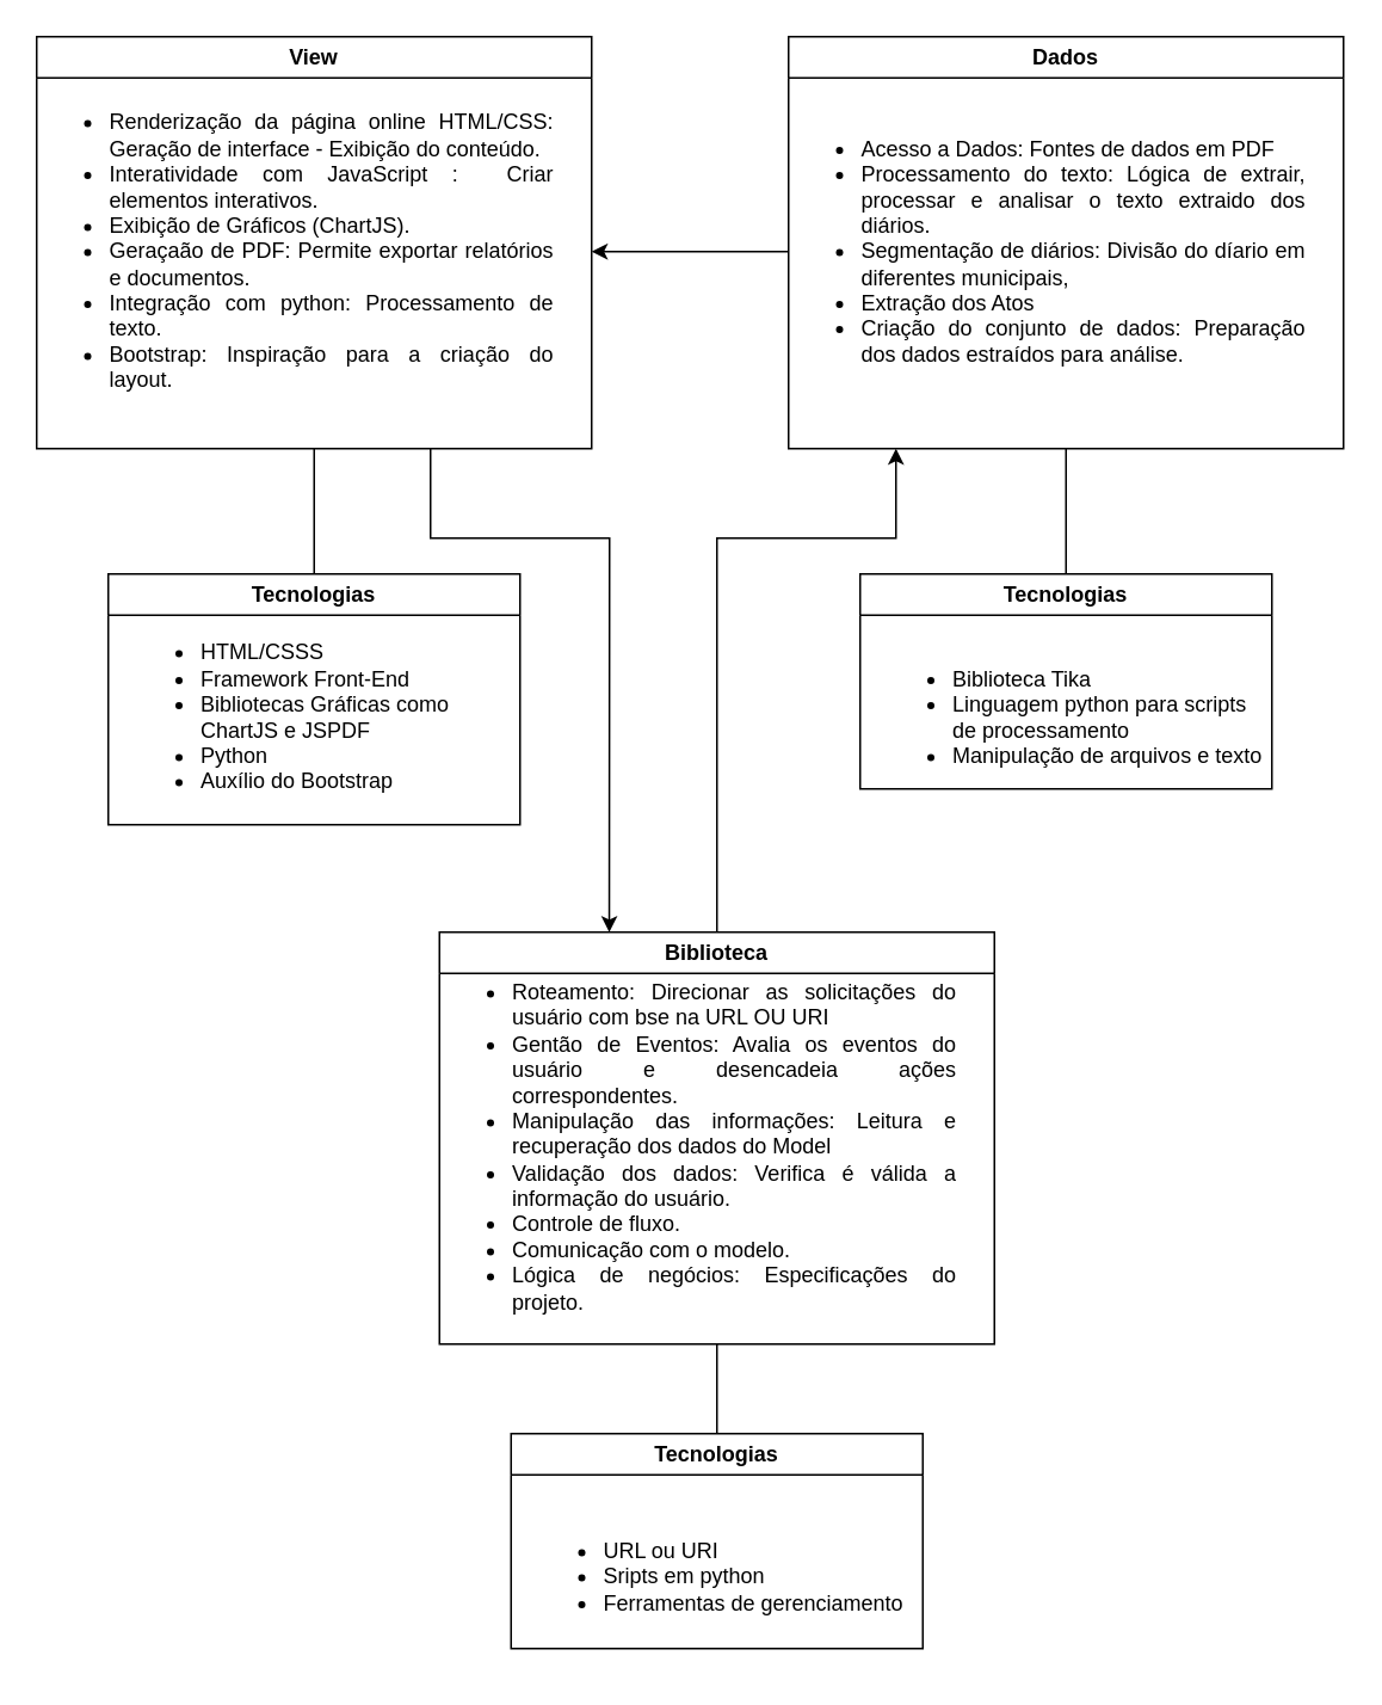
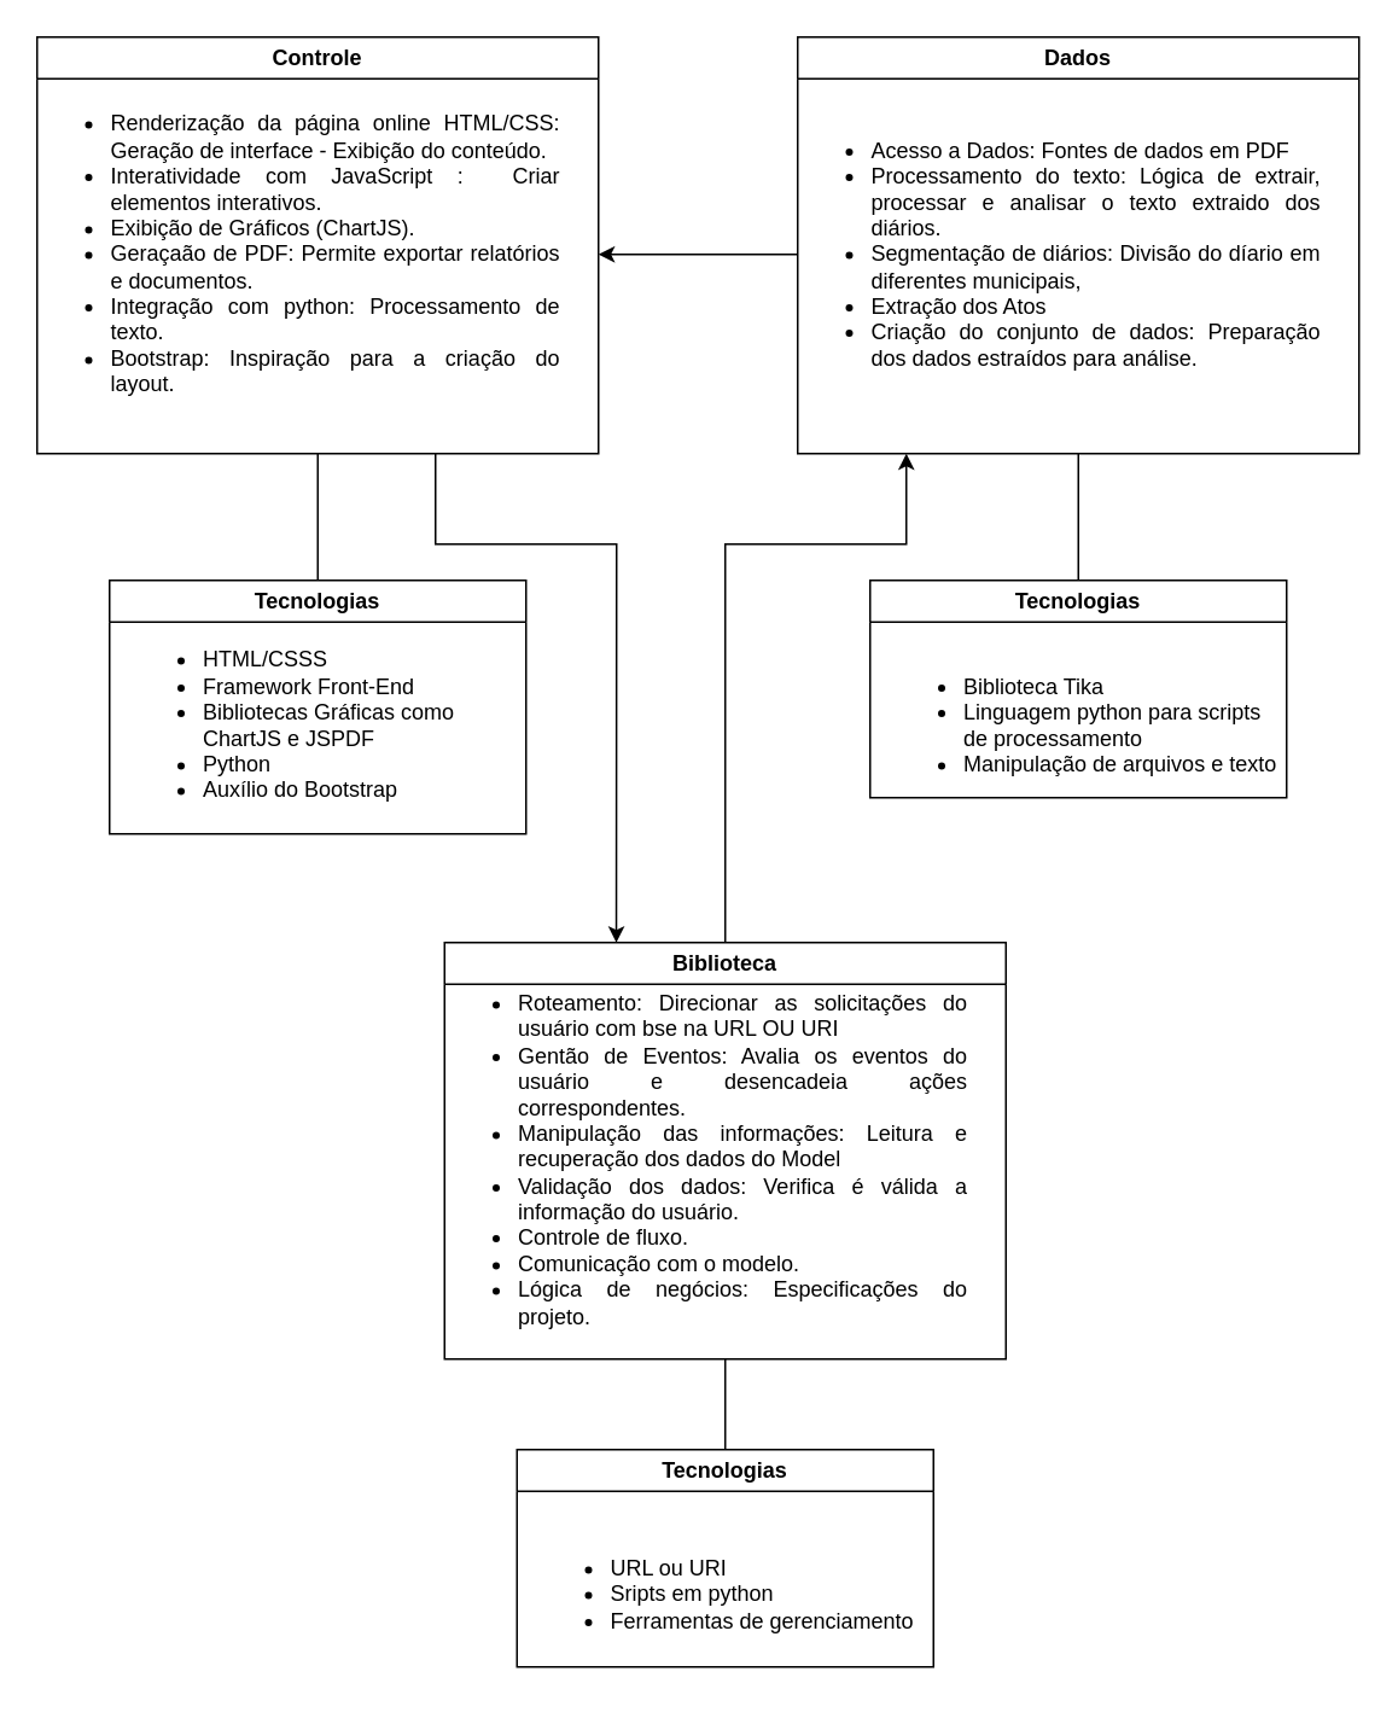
  <mxCell id="0" />
  <mxCell id="1" parent="0" />
  <mxCell id="2" value="Dados" style="swimlane;whiteSpace=wrap;html=1;" vertex="1" parent="1"><mxGeometry x="440" y="20" width="310" height="230" as="geometry" /></mxCell>
  <mxCell id="3" value="&lt;ul&gt;&lt;li style=&quot;text-align: justify;&quot;&gt;Acesso a Dados: Fontes de dados em PDF&lt;/li&gt;&lt;li style=&quot;text-align: justify;&quot;&gt;Processamento do texto: Lógica de extrair, processar e analisar o texto extraido dos diários.&lt;/li&gt;&lt;li style=&quot;text-align: justify;&quot;&gt;Segmentação de diários: Divisão do díario em diferentes municipais,&lt;/li&gt;&lt;li style=&quot;text-align: justify;&quot;&gt;Extração dos Atos&amp;nbsp;&lt;/li&gt;&lt;li style=&quot;text-align: justify;&quot;&gt;Criação do conjunto de dados: Preparação dos dados estraídos para análise.&lt;/li&gt;&lt;/ul&gt;" style="text;html=1;strokeColor=none;fillColor=none;align=center;verticalAlign=middle;whiteSpace=wrap;rounded=0;" vertex="1" parent="2"><mxGeometry y="20" width="290" height="200" as="geometry" /></mxCell>
  <mxCell id="4" value="Tecnologias" style="swimlane;whiteSpace=wrap;html=1;" vertex="1" parent="1"><mxGeometry x="480" y="320" width="230" height="120" as="geometry" /></mxCell>
  <mxCell id="5" value="&lt;ul&gt;&lt;li&gt;Biblioteca Tika&lt;/li&gt;&lt;li&gt;Linguagem python para scripts de processamento&lt;/li&gt;&lt;li&gt;Manipulação de arquivos e texto&lt;/li&gt;&lt;/ul&gt;" style="text;html=1;strokeColor=none;fillColor=none;align=left;verticalAlign=middle;whiteSpace=wrap;rounded=0;" vertex="1" parent="4"><mxGeometry x="10" y="30" width="220" height="100" as="geometry" /></mxCell>
  <mxCell id="6" value="" style="endArrow=none;html=1;rounded=0;exitX=0.5;exitY=1;exitDx=0;exitDy=0;entryX=0.5;entryY=0;entryDx=0;entryDy=0;" edge="1" parent="1" source="2" target="4"><mxGeometry width="50" height="50" relative="1" as="geometry"><mxPoint x="1130" y="200" as="sourcePoint" /><mxPoint x="1180" y="150" as="targetPoint" /></mxGeometry></mxCell>
- <mxCell id="7" value="View" style="swimlane;whiteSpace=wrap;html=1;" vertex="1" parent="1"><mxGeometry x="20" y="20" width="310" height="230" as="geometry" /></mxCell>
+ <mxCell id="7" value="Controle" style="swimlane;whiteSpace=wrap;html=1;" vertex="1" parent="1"><mxGeometry x="20" y="20" width="310" height="230" as="geometry" /></mxCell>
  <mxCell id="8" value="&lt;ul&gt;&lt;li style=&quot;text-align: justify;&quot;&gt;Renderização da página online HTML/CSS: Geração de interface - Exibição do conteúdo.&lt;/li&gt;&lt;li style=&quot;text-align: justify;&quot;&gt;Interatividade com JavaScript :&amp;nbsp; Criar elementos interativos.&lt;/li&gt;&lt;li style=&quot;text-align: justify;&quot;&gt;Exibição de Gráficos (ChartJS).&lt;/li&gt;&lt;li style=&quot;text-align: justify;&quot;&gt;Geraçaão de PDF: Permite exportar relatórios e documentos.&lt;/li&gt;&lt;li style=&quot;text-align: justify;&quot;&gt;Integração com python: Processamento de texto.&lt;/li&gt;&lt;li style=&quot;text-align: justify;&quot;&gt;Bootstrap: Inspiração para a criação do layout.&lt;/li&gt;&lt;/ul&gt;" style="text;html=1;strokeColor=none;fillColor=none;align=center;verticalAlign=middle;whiteSpace=wrap;rounded=0;" vertex="1" parent="7"><mxGeometry y="20" width="290" height="200" as="geometry" /></mxCell>
  <mxCell id="9" value="Tecnologias" style="swimlane;whiteSpace=wrap;html=1;" vertex="1" parent="1"><mxGeometry x="60" y="320" width="230" height="140" as="geometry" /></mxCell>
  <mxCell id="10" value="&lt;ul&gt;&lt;li&gt;HTML/CSSS&lt;/li&gt;&lt;li&gt;Framework Front-End&lt;/li&gt;&lt;li&gt;Bibliotecas Gráficas como ChartJS e JSPDF&lt;/li&gt;&lt;li&gt;Python&lt;/li&gt;&lt;li&gt;Auxílio do Bootstrap&lt;/li&gt;&lt;/ul&gt;" style="text;html=1;strokeColor=none;fillColor=none;align=left;verticalAlign=middle;whiteSpace=wrap;rounded=0;" vertex="1" parent="9"><mxGeometry x="10" y="30" width="220" height="100" as="geometry" /></mxCell>
  <mxCell id="11" value="" style="endArrow=none;html=1;rounded=0;exitX=0.5;exitY=1;exitDx=0;exitDy=0;entryX=0.5;entryY=0;entryDx=0;entryDy=0;" edge="1" parent="1" source="7" target="9"><mxGeometry width="50" height="50" relative="1" as="geometry"><mxPoint x="580" y="200" as="sourcePoint" /><mxPoint x="630" y="150" as="targetPoint" /></mxGeometry></mxCell>
  <mxCell id="12" value="Biblioteca" style="swimlane;whiteSpace=wrap;html=1;" vertex="1" parent="1"><mxGeometry x="245" y="520" width="310" height="230" as="geometry" /></mxCell>
  <mxCell id="13" value="&lt;ul&gt;&lt;li style=&quot;text-align: justify;&quot;&gt;Roteamento: Direcionar as solicitações do usuário com bse na URL OU URI&lt;/li&gt;&lt;li style=&quot;text-align: justify;&quot;&gt;Gentão de Eventos: Avalia os eventos do usuário e desencadeia ações correspondentes.&lt;/li&gt;&lt;li style=&quot;text-align: justify;&quot;&gt;Manipulação das informações: Leitura e recuperação dos dados do Model&lt;/li&gt;&lt;li style=&quot;text-align: justify;&quot;&gt;Validação dos dados: Verifica é válida a informação do usuário.&lt;/li&gt;&lt;li style=&quot;text-align: justify;&quot;&gt;Controle de fluxo.&lt;/li&gt;&lt;li style=&quot;text-align: justify;&quot;&gt;Comunicação com o modelo.&lt;/li&gt;&lt;li style=&quot;text-align: justify;&quot;&gt;Lógica de negócios: Especificações do projeto.&lt;/li&gt;&lt;/ul&gt;" style="text;html=1;strokeColor=none;fillColor=none;align=center;verticalAlign=middle;whiteSpace=wrap;rounded=0;" vertex="1" parent="12"><mxGeometry y="20" width="290" height="200" as="geometry" /></mxCell>
  <mxCell id="14" value="Tecnologias" style="swimlane;whiteSpace=wrap;html=1;" vertex="1" parent="1"><mxGeometry x="285" y="800" width="230" height="120" as="geometry" /></mxCell>
  <mxCell id="15" value="&lt;ul&gt;&lt;li&gt;URL ou URI&lt;/li&gt;&lt;li&gt;Sripts em python&lt;/li&gt;&lt;li&gt;Ferramentas de gerenciamento&lt;/li&gt;&lt;/ul&gt;" style="text;html=1;strokeColor=none;fillColor=none;align=left;verticalAlign=middle;whiteSpace=wrap;rounded=0;" vertex="1" parent="14"><mxGeometry x="10" y="30" width="220" height="100" as="geometry" /></mxCell>
  <mxCell id="16" value="" style="endArrow=none;html=1;rounded=0;exitX=0.5;exitY=1;exitDx=0;exitDy=0;entryX=0.5;entryY=0;entryDx=0;entryDy=0;" edge="1" parent="1" source="12" target="14"><mxGeometry width="50" height="50" relative="1" as="geometry"><mxPoint x="840" y="730" as="sourcePoint" /><mxPoint x="890" y="680" as="targetPoint" /></mxGeometry></mxCell>
  <mxCell id="17" value="" style="endArrow=classic;html=1;rounded=0;entryX=0.306;entryY=0;entryDx=0;entryDy=0;entryPerimeter=0;" edge="1" parent="1" target="12"><mxGeometry width="50" height="50" relative="1" as="geometry"><mxPoint x="240" y="250" as="sourcePoint" /><mxPoint x="620" y="210" as="targetPoint" /><Array as="points"><mxPoint x="240" y="300" /><mxPoint x="340" y="300" /></Array></mxGeometry></mxCell>
  <mxCell id="18" value="" style="endArrow=classic;html=1;rounded=0;exitX=0.5;exitY=0;exitDx=0;exitDy=0;" edge="1" parent="1" source="12"><mxGeometry width="50" height="50" relative="1" as="geometry"><mxPoint x="570" y="260" as="sourcePoint" /><mxPoint x="500" y="250" as="targetPoint" /><Array as="points"><mxPoint x="400" y="300" /><mxPoint x="500" y="300" /></Array></mxGeometry></mxCell>
  <mxCell id="19" value="" style="endArrow=classic;html=1;rounded=0;exitX=0;exitY=0.5;exitDx=0;exitDy=0;" edge="1" parent="1" source="3"><mxGeometry width="50" height="50" relative="1" as="geometry"><mxPoint x="570" y="260" as="sourcePoint" /><mxPoint x="330" y="140" as="targetPoint" /></mxGeometry></mxCell>
